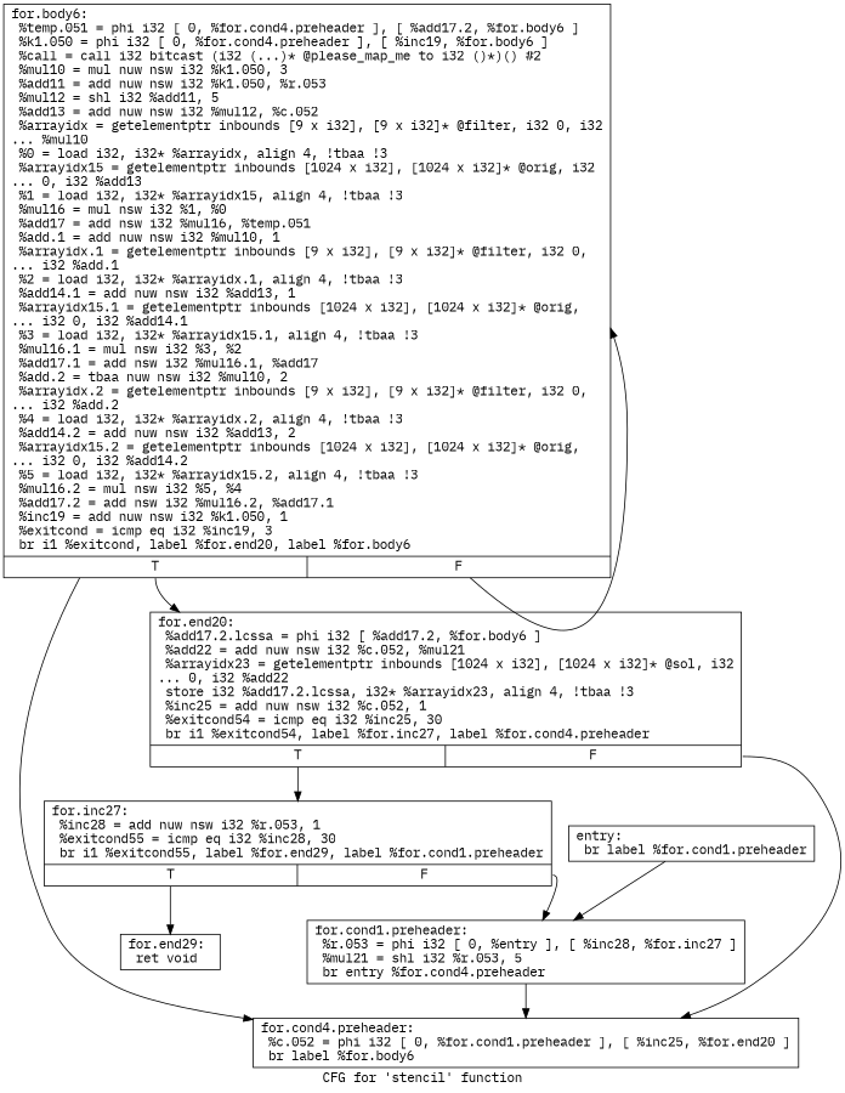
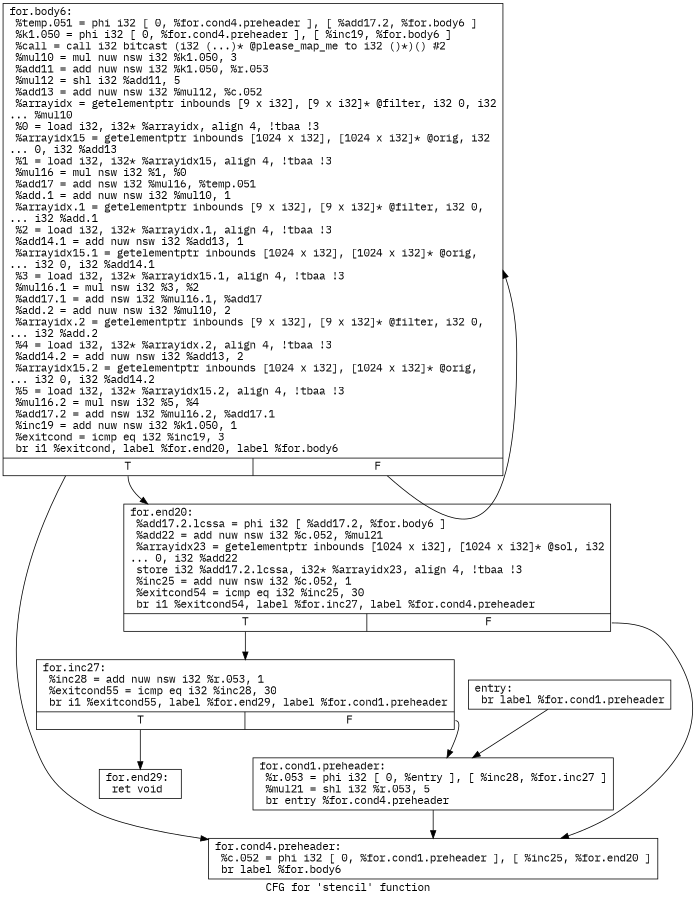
  digraph {
    fontname="IBM Plex Mono"
    label="CFG for 'stencil' function"
    node [fontname="IBM Plex Mono" shape=record]
    edge [fontname="IBM Plex Mono"]
    n1 [label="{entry:\l  br label %for.cond1.preheader\l}"]
    n2 [label="{for.cond1.preheader:                              \l  %r.053 = phi i32 [ 0, %entry ], [ %inc28, %for.inc27 ]\l  %mul21 = shl i32 %r.053, 5\l  br entry %for.cond4.preheader\l}"]
    n3 [label="{for.cond4.preheader:                              \l  %c.052 = phi i32 [ 0, %for.cond1.preheader ], [ %inc25, %for.end20 ]\l  br label %for.body6\l}"]
-   n4 [label="{for.body6:                                        \l  %temp.051 = phi i32 [ 0, %for.cond4.preheader ], [ %add17.2, %for.body6 ]\l  %k1.050 = phi i32 [ 0, %for.cond4.preheader ], [ %inc19, %for.body6 ]\l  %call = call i32 bitcast (i32 (...)* @please_map_me to i32 ()*)() #2\l  %mul10 = mul nuw nsw i32 %k1.050, 3\l  %add11 = add nuw nsw i32 %k1.050, %r.053\l  %mul12 = shl i32 %add11, 5\l  %add13 = add nuw nsw i32 %mul12, %c.052\l  %arrayidx = getelementptr inbounds [9 x i32], [9 x i32]* @filter, i32 0, i32\l... %mul10\l  %0 = load i32, i32* %arrayidx, align 4, !tbaa !3\l  %arrayidx15 = getelementptr inbounds [1024 x i32], [1024 x i32]* @orig, i32\l... 0, i32 %add13\l  %1 = load i32, i32* %arrayidx15, align 4, !tbaa !3\l  %mul16 = mul nsw i32 %1, %0\l  %add17 = add nsw i32 %mul16, %temp.051\l  %add.1 = add nuw nsw i32 %mul10, 1\l  %arrayidx.1 = getelementptr inbounds [9 x i32], [9 x i32]* @filter, i32 0,\l... i32 %add.1\l  %2 = load i32, i32* %arrayidx.1, align 4, !tbaa !3\l  %add14.1 = add nuw nsw i32 %add13, 1\l  %arrayidx15.1 = getelementptr inbounds [1024 x i32], [1024 x i32]* @orig,\l... i32 0, i32 %add14.1\l  %3 = load i32, i32* %arrayidx15.1, align 4, !tbaa !3\l  %mul16.1 = mul nsw i32 %3, %2\l  %add17.1 = add nsw i32 %mul16.1, %add17\l  %add.2 = tbaa nuw nsw i32 %mul10, 2\l  %arrayidx.2 = getelementptr inbounds [9 x i32], [9 x i32]* @filter, i32 0,\l... i32 %add.2\l  %4 = load i32, i32* %arrayidx.2, align 4, !tbaa !3\l  %add14.2 = add nuw nsw i32 %add13, 2\l  %arrayidx15.2 = getelementptr inbounds [1024 x i32], [1024 x i32]* @orig,\l... i32 0, i32 %add14.2\l  %5 = load i32, i32* %arrayidx15.2, align 4, !tbaa !3\l  %mul16.2 = mul nsw i32 %5, %4\l  %add17.2 = add nsw i32 %mul16.2, %add17.1\l  %inc19 = add nuw nsw i32 %k1.050, 1\l  %exitcond = icmp eq i32 %inc19, 3\l  br i1 %exitcond, label %for.end20, label %for.body6\l|{<s0>T|<s1>F}}"]
+   n4 [label="{for.body6:                                        \l  %temp.051 = phi i32 [ 0, %for.cond4.preheader ], [ %add17.2, %for.body6 ]\l  %k1.050 = phi i32 [ 0, %for.cond4.preheader ], [ %inc19, %for.body6 ]\l  %call = call i32 bitcast (i32 (...)* @please_map_me to i32 ()*)() #2\l  %mul10 = mul nuw nsw i32 %k1.050, 3\l  %add11 = add nuw nsw i32 %k1.050, %r.053\l  %mul12 = shl i32 %add11, 5\l  %add13 = add nuw nsw i32 %mul12, %c.052\l  %arrayidx = getelementptr inbounds [9 x i32], [9 x i32]* @filter, i32 0, i32\l... %mul10\l  %0 = load i32, i32* %arrayidx, align 4, !tbaa !3\l  %arrayidx15 = getelementptr inbounds [1024 x i32], [1024 x i32]* @orig, i32\l... 0, i32 %add13\l  %1 = load i32, i32* %arrayidx15, align 4, !tbaa !3\l  %mul16 = mul nsw i32 %1, %0\l  %add17 = add nsw i32 %mul16, %temp.051\l  %add.1 = add nuw nsw i32 %mul10, 1\l  %arrayidx.1 = getelementptr inbounds [9 x i32], [9 x i32]* @filter, i32 0,\l... i32 %add.1\l  %2 = load i32, i32* %arrayidx.1, align 4, !tbaa !3\l  %add14.1 = add nuw nsw i32 %add13, 1\l  %arrayidx15.1 = getelementptr inbounds [1024 x i32], [1024 x i32]* @orig,\l... i32 0, i32 %add14.1\l  %3 = load i32, i32* %arrayidx15.1, align 4, !tbaa !3\l  %mul16.1 = mul nsw i32 %3, %2\l  %add17.1 = add nsw i32 %mul16.1, %add17\l  %add.2 = add nuw nsw i32 %mul10, 2\l  %arrayidx.2 = getelementptr inbounds [9 x i32], [9 x i32]* @filter, i32 0,\l... i32 %add.2\l  %4 = load i32, i32* %arrayidx.2, align 4, !tbaa !3\l  %add14.2 = add nuw nsw i32 %add13, 2\l  %arrayidx15.2 = getelementptr inbounds [1024 x i32], [1024 x i32]* @orig,\l... i32 0, i32 %add14.2\l  %5 = load i32, i32* %arrayidx15.2, align 4, !tbaa !3\l  %mul16.2 = mul nsw i32 %5, %4\l  %add17.2 = add nsw i32 %mul16.2, %add17.1\l  %inc19 = add nuw nsw i32 %k1.050, 1\l  %exitcond = icmp eq i32 %inc19, 3\l  br i1 %exitcond, label %for.end20, label %for.body6\l|{<s0>T|<s1>F}}"]
    n5 [label="{for.end20:                                        \l  %add17.2.lcssa = phi i32 [ %add17.2, %for.body6 ]\l  %add22 = add nuw nsw i32 %c.052, %mul21\l  %arrayidx23 = getelementptr inbounds [1024 x i32], [1024 x i32]* @sol, i32\l... 0, i32 %add22\l  store i32 %add17.2.lcssa, i32* %arrayidx23, align 4, !tbaa !3\l  %inc25 = add nuw nsw i32 %c.052, 1\l  %exitcond54 = icmp eq i32 %inc25, 30\l  br i1 %exitcond54, label %for.inc27, label %for.cond4.preheader\l|{<s0>T|<s1>F}}"]
    n6 [label="{for.inc27:                                        \l  %inc28 = add nuw nsw i32 %r.053, 1\l  %exitcond55 = icmp eq i32 %inc28, 30\l  br i1 %exitcond55, label %for.end29, label %for.cond1.preheader\l|{<s0>T|<s1>F}}"]
    n7 [label="{for.end29:                                        \l  ret void\l}"]
    n1 -> n2
    n2 -> n3
    n4 -> n3
    n4 -> n4 [tailport=s1]
    n4 -> n5 [tailport=s0]
    n5 -> n3 [tailport=s1]
    n5 -> n6 [tailport=s0]
    n6 -> n2 [tailport=s1]
    n6 -> n7 [tailport=s0]
  }
